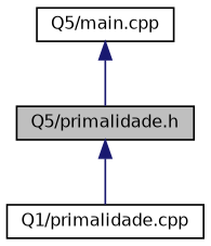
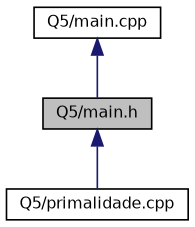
  digraph {
    node [color=black fillcolor=white fontname=Helvetica fontsize=10 shape=record style=filled]
    edge [color=midnightblue dir=back fontname=Helvetica fontsize=10 labelfontname=Helvetica labelfontsize=10 style=solid]
-   n1 [fillcolor=grey75 fontcolor=black height=0.2 label="Q5/primalidade.h" width=0.4]
-   n2 [height=0.2 label="Q1/primalidade.cpp" width=0.4]
+   n1 [fillcolor=grey75 fontcolor=black height=0.2 label="Q5/main.h" width=0.4]
+   n2 [height=0.2 label="Q5/primalidade.cpp" width=0.4]
    n3 [height=0.2 label="Q5/main.cpp" width=0.4]
    n1 -> n2
    n3 -> n1
  }
